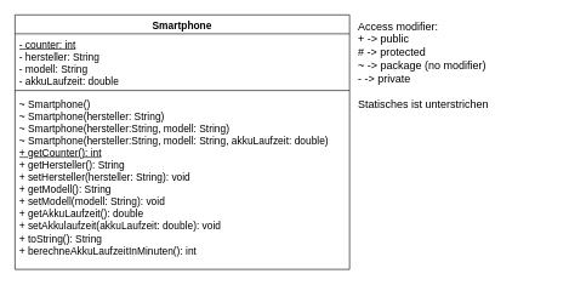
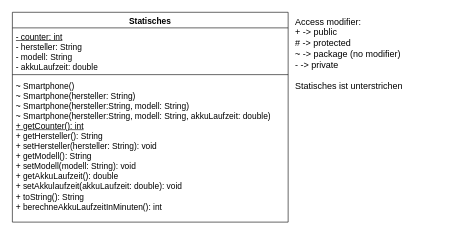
  <mxCell id="0" />
  <mxCell id="1" parent="0" />
- <mxCell id="2" value="Smartphone" style="swimlane;fontStyle=1;align=center;verticalAlign=top;childLayout=stackLayout;horizontal=1;startSize=26;horizontalStack=0;resizeParent=1;resizeParentMax=0;resizeLast=0;collapsible=1;marginBottom=0;fontSize=14;" vertex="1" parent="1"><mxGeometry x="20" y="20" width="460" height="350" as="geometry" /></mxCell>
+ <mxCell id="2" value="Statisches" style="swimlane;fontStyle=1;align=center;verticalAlign=top;childLayout=stackLayout;horizontal=1;startSize=26;horizontalStack=0;resizeParent=1;resizeParentMax=0;resizeLast=0;collapsible=1;marginBottom=0;fontSize=14;" vertex="1" parent="1"><mxGeometry x="20" y="20" width="460" height="350" as="geometry" /></mxCell>
  <mxCell id="3" value="&lt;u&gt;- counter: int&lt;/u&gt;&lt;br&gt;- hersteller: String&lt;br&gt;- modell: String&lt;br&gt;- akkuLaufzeit: double" style="text;strokeColor=none;fillColor=none;align=left;verticalAlign=top;spacingLeft=4;spacingRight=4;overflow=hidden;rotatable=0;points=[[0,0.5],[1,0.5]];portConstraint=eastwest;fontSize=14;html=1;" vertex="1" parent="2"><mxGeometry y="26" width="460" height="74" as="geometry" /></mxCell>
  <mxCell id="4" value="" style="line;strokeWidth=1;fillColor=none;align=left;verticalAlign=middle;spacingTop=-1;spacingLeft=3;spacingRight=3;rotatable=0;labelPosition=right;points=[];portConstraint=eastwest;strokeColor=inherit;" vertex="1" parent="2"><mxGeometry y="100" width="460" height="8" as="geometry" /></mxCell>
  <mxCell id="5" value="~ Smartphone()&lt;br&gt;~ Smartphone(hersteller: String)&lt;br&gt;~ Smartphone(hersteller:String, modell: String)&lt;br&gt;~ Smartphone(hersteller:String, modell: String, akkuLaufzeit: double)&lt;br&gt;&lt;u&gt;+ getCounter(): int&lt;/u&gt;&lt;br&gt;+ getHersteller(): String&lt;br&gt;+ setHersteller(hersteller: String): void&lt;br&gt;+ getModell(): String&lt;br&gt;+ setModell(modell: String): void&lt;br&gt;+ getAkkuLaufzeit(): double&lt;br&gt;+ setAkkulaufzeit(akkuLaufzeit: double): void&lt;br&gt;+ toString(): String&lt;br&gt;+ berechneAkkuLaufzeitInMinuten(): int" style="text;strokeColor=none;fillColor=none;align=left;verticalAlign=top;spacingLeft=4;spacingRight=4;overflow=hidden;rotatable=0;points=[[0,0.5],[1,0.5]];portConstraint=eastwest;fontSize=14;html=1;" vertex="1" parent="2"><mxGeometry y="108" width="460" height="242" as="geometry" /></mxCell>
  <mxCell id="6" value="Access modifier:&lt;br style=&quot;font-size: 15px;&quot;&gt;+ -&amp;gt; public&lt;br style=&quot;font-size: 15px;&quot;&gt;# -&amp;gt; protected&lt;br style=&quot;font-size: 15px;&quot;&gt;~ -&amp;gt; package (no modifier)&lt;br style=&quot;font-size: 15px;&quot;&gt;- -&amp;gt; private&lt;br&gt;&lt;br&gt;Statisches ist unterstrichen" style="text;html=1;strokeColor=none;fillColor=none;align=left;verticalAlign=top;whiteSpace=wrap;rounded=0;fontSize=15;" vertex="1" parent="1"><mxGeometry x="490" y="20" width="270" height="180" as="geometry" /></mxCell>
